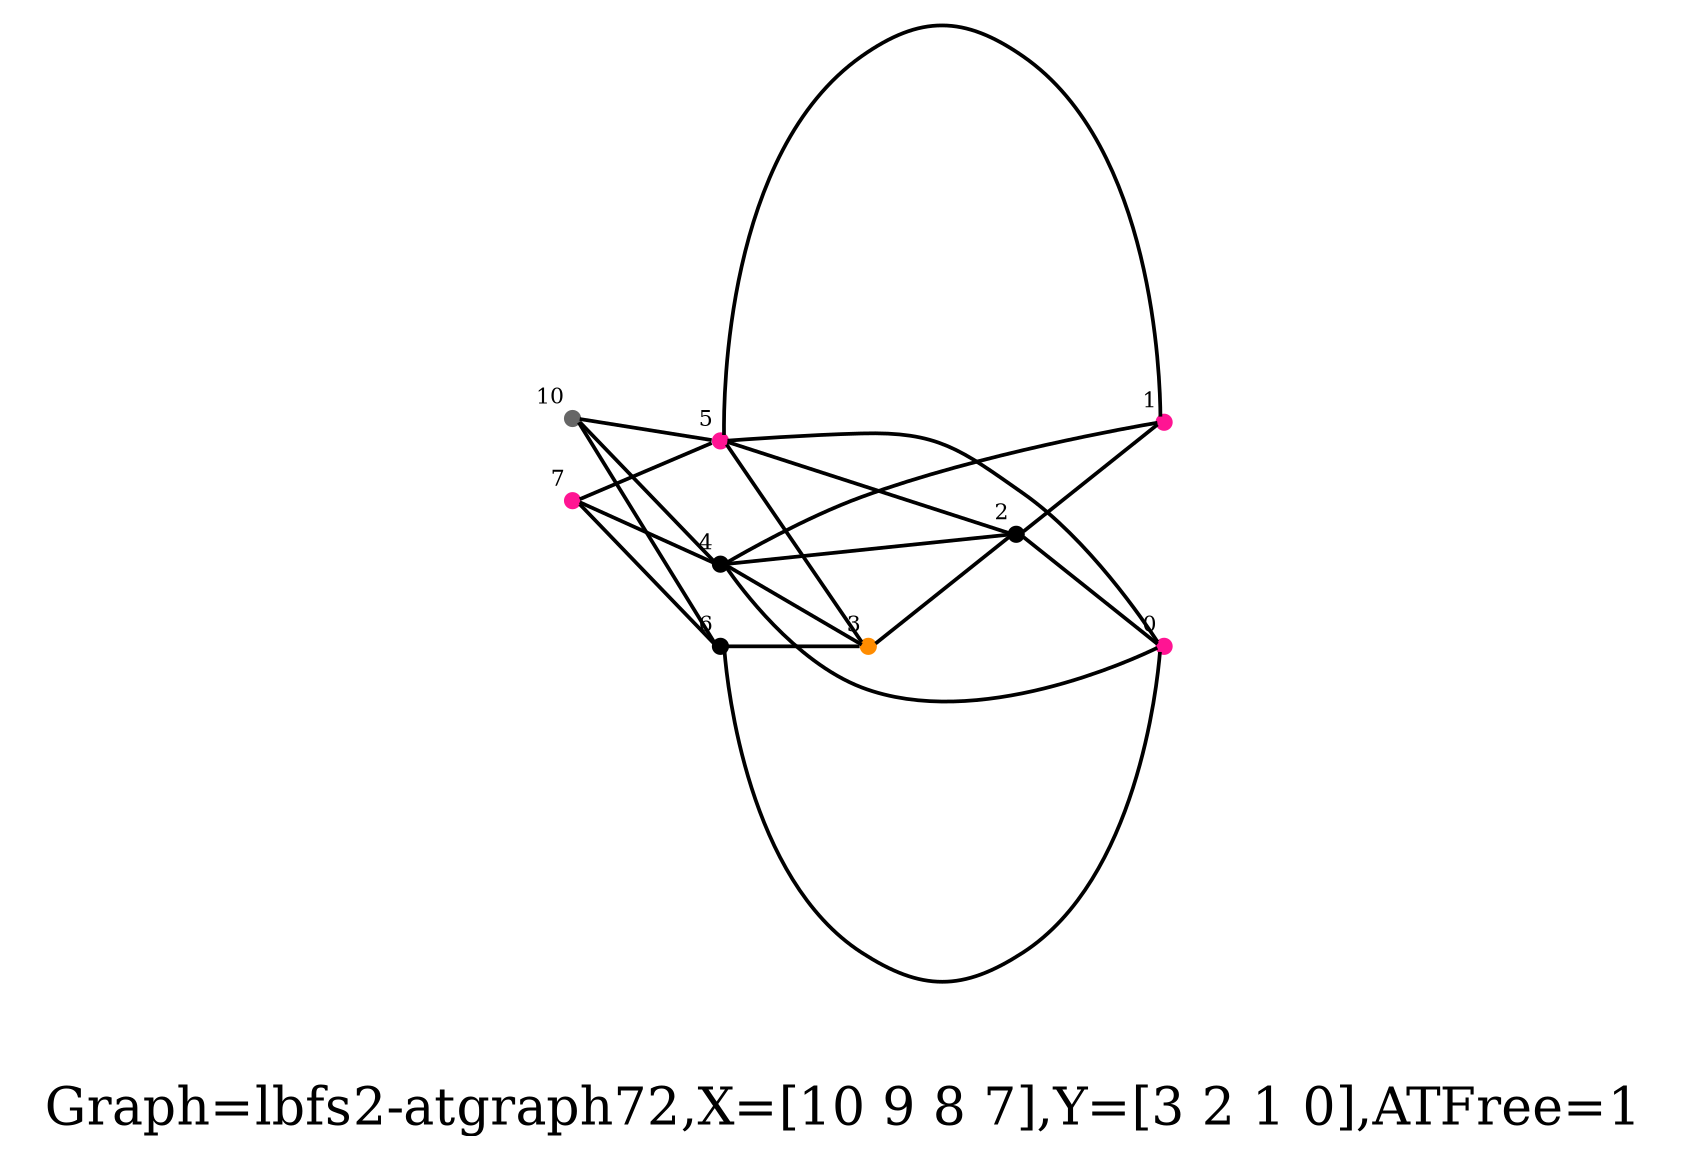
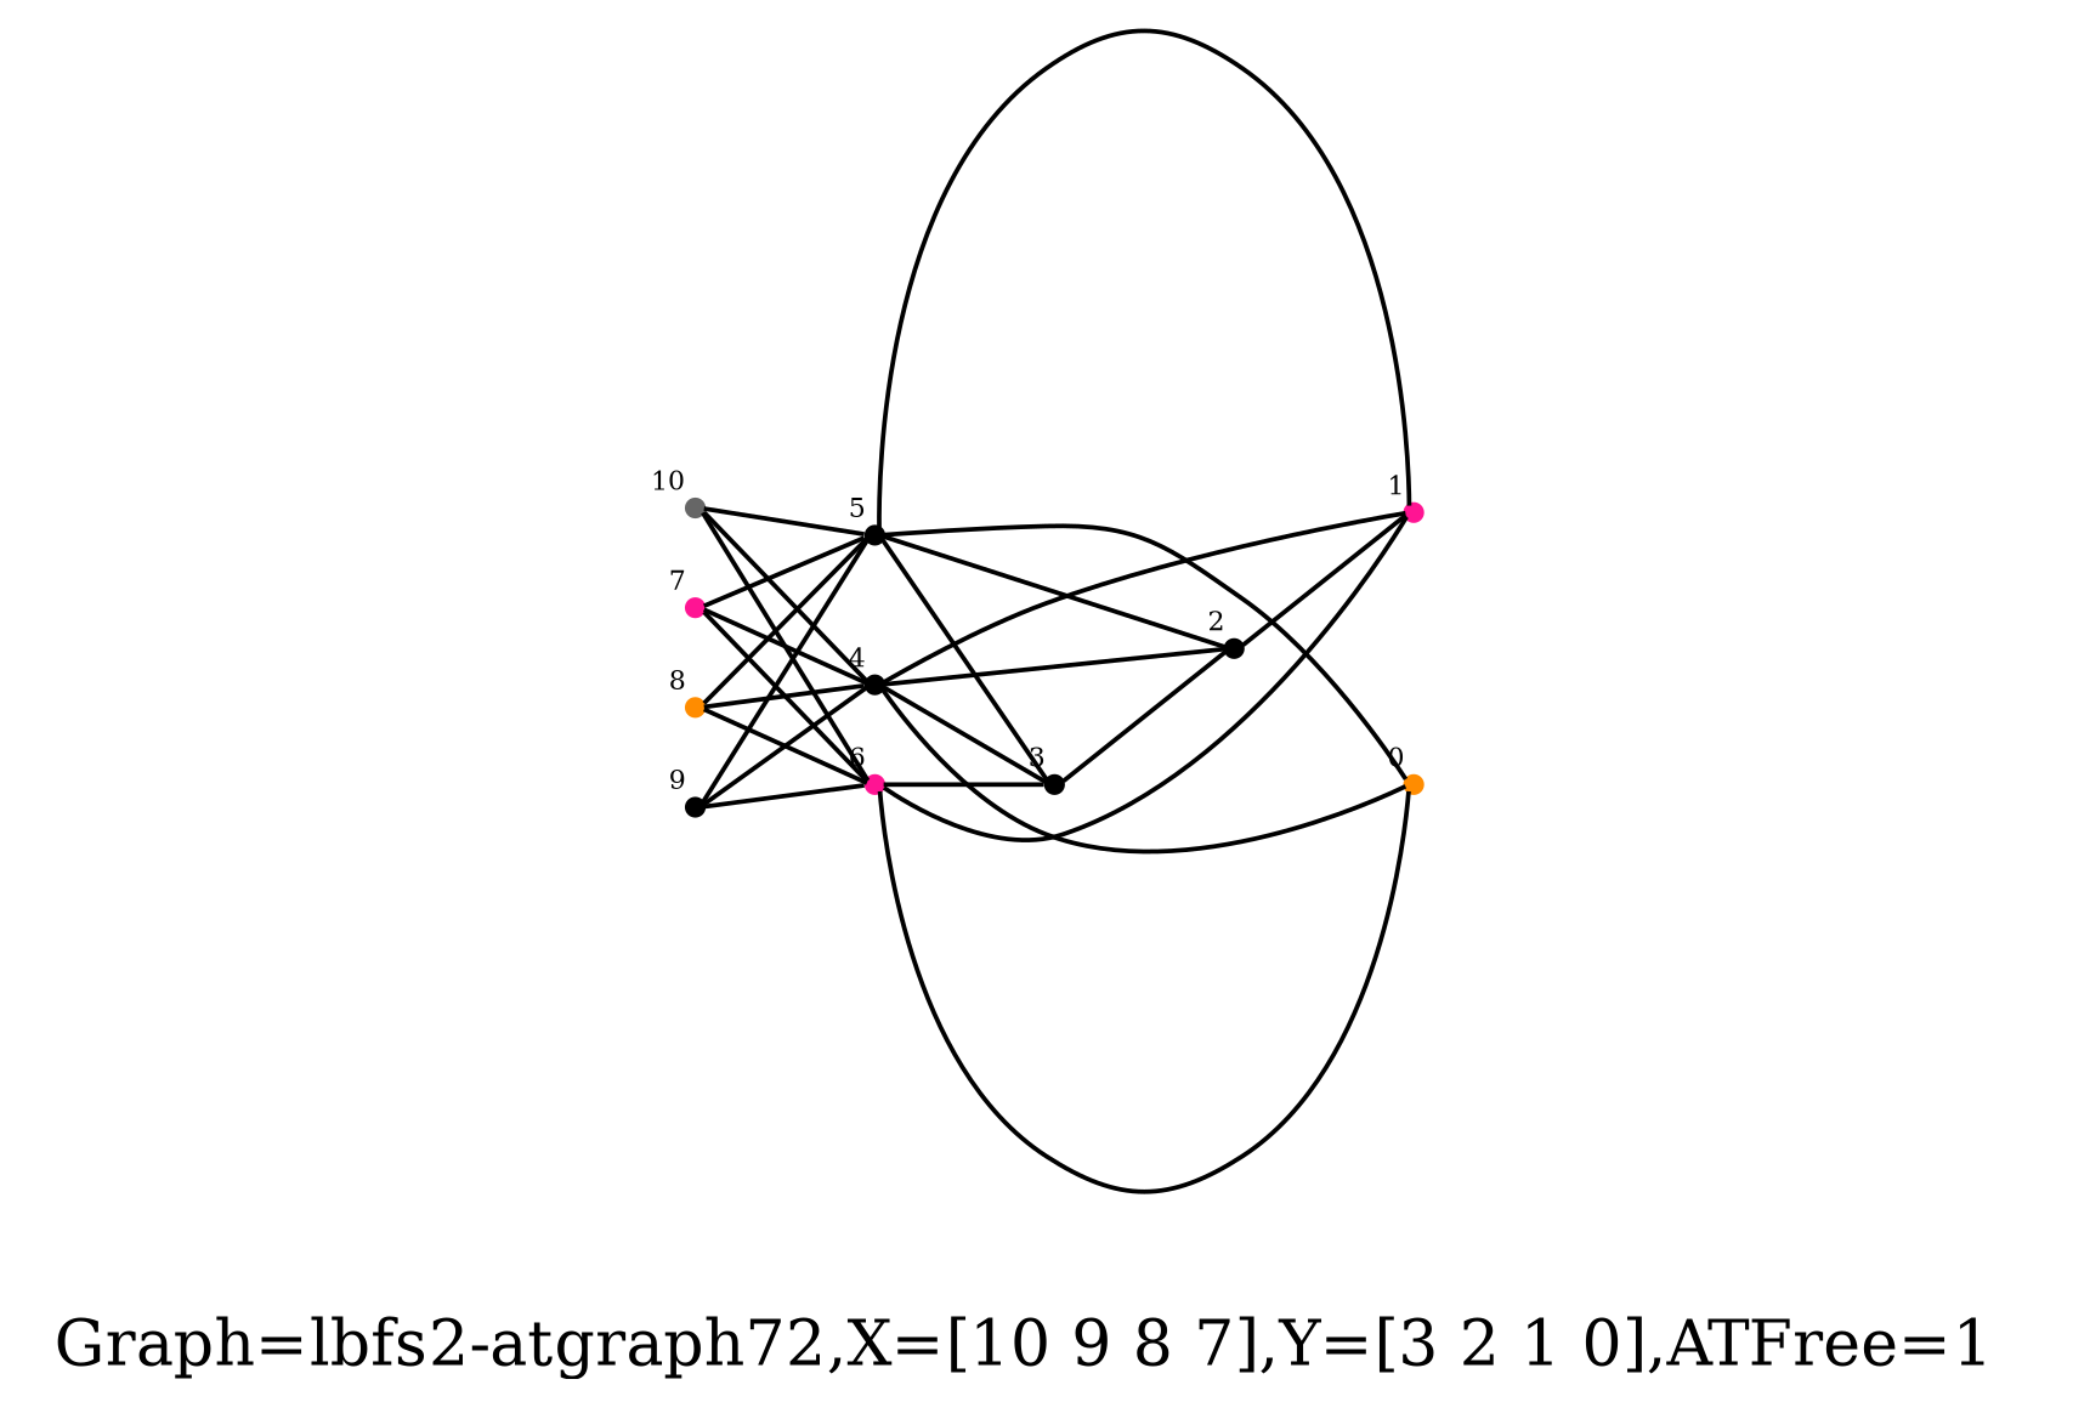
  graph {
    label="Graph=lbfs2-atgraph72,X=[10 9 8 7],Y=[3 2 1 0],ATFree=1 "
    labelloc=bottom
    rankdir=LR
    node [color=black fontsize=6 shape=point]
-   0 [color=deeppink xlabel=0]
+   0 [color=darkorange xlabel=0]
    1 [color=deeppink xlabel=1]
    2 [xlabel=2]
-   3 [color=darkorange xlabel=3]
+   3 [xlabel=3]
    4 [xlabel=4]
-   5 [color=deeppink xlabel=5]
-   6 [xlabel=6]
+   5 [xlabel=5]
+   6 [color=deeppink xlabel=6]
    7 [color=deeppink xlabel=7]
+   8 [color=darkorange xlabel=8]
+   9 [xlabel=9]
    10 [color=gray40 xlabel=10]
-   2 -- 0
    2 -- 1
    3 -- 2
    4 -- 0
    4 -- 1
    4 -- 2
    4 -- 3
    5 -- 0
    5 -- 1
    5 -- 2
    5 -- 3
    6 -- 0
+   6 -- 1
    6 -- 3
    7 -- 4
    7 -- 5
    7 -- 6
+   8 -- 4
+   8 -- 5
+   8 -- 6
+   9 -- 4
+   9 -- 5
+   9 -- 6
    10 -- 4
    10 -- 5
    10 -- 6
  }
